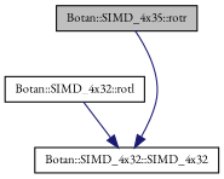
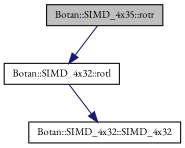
  digraph {
    fontname="EB Garamond"
    rankdir=TB
    node [color=black fillcolor=white fontname="EB Garamond" fontsize=10 shape=record style=filled]
    edge [color=midnightblue fontname="EB Garamond" fontsize=10 labelfontname=Helvetica labelfontsize=10 style=solid]
    n1 [fillcolor=grey75 fontcolor=black height=0.2 label="Botan::SIMD_4x35::rotr" width=0.4]
    n2 [height=0.2 label="Botan::SIMD_4x32::rotl" width=0.4]
    n3 [height=0.2 label="Botan::SIMD_4x32::SIMD_4x32" width=0.4]
-   n1 -> n3
+   n1 -> n2
    n2 -> n3
  }
